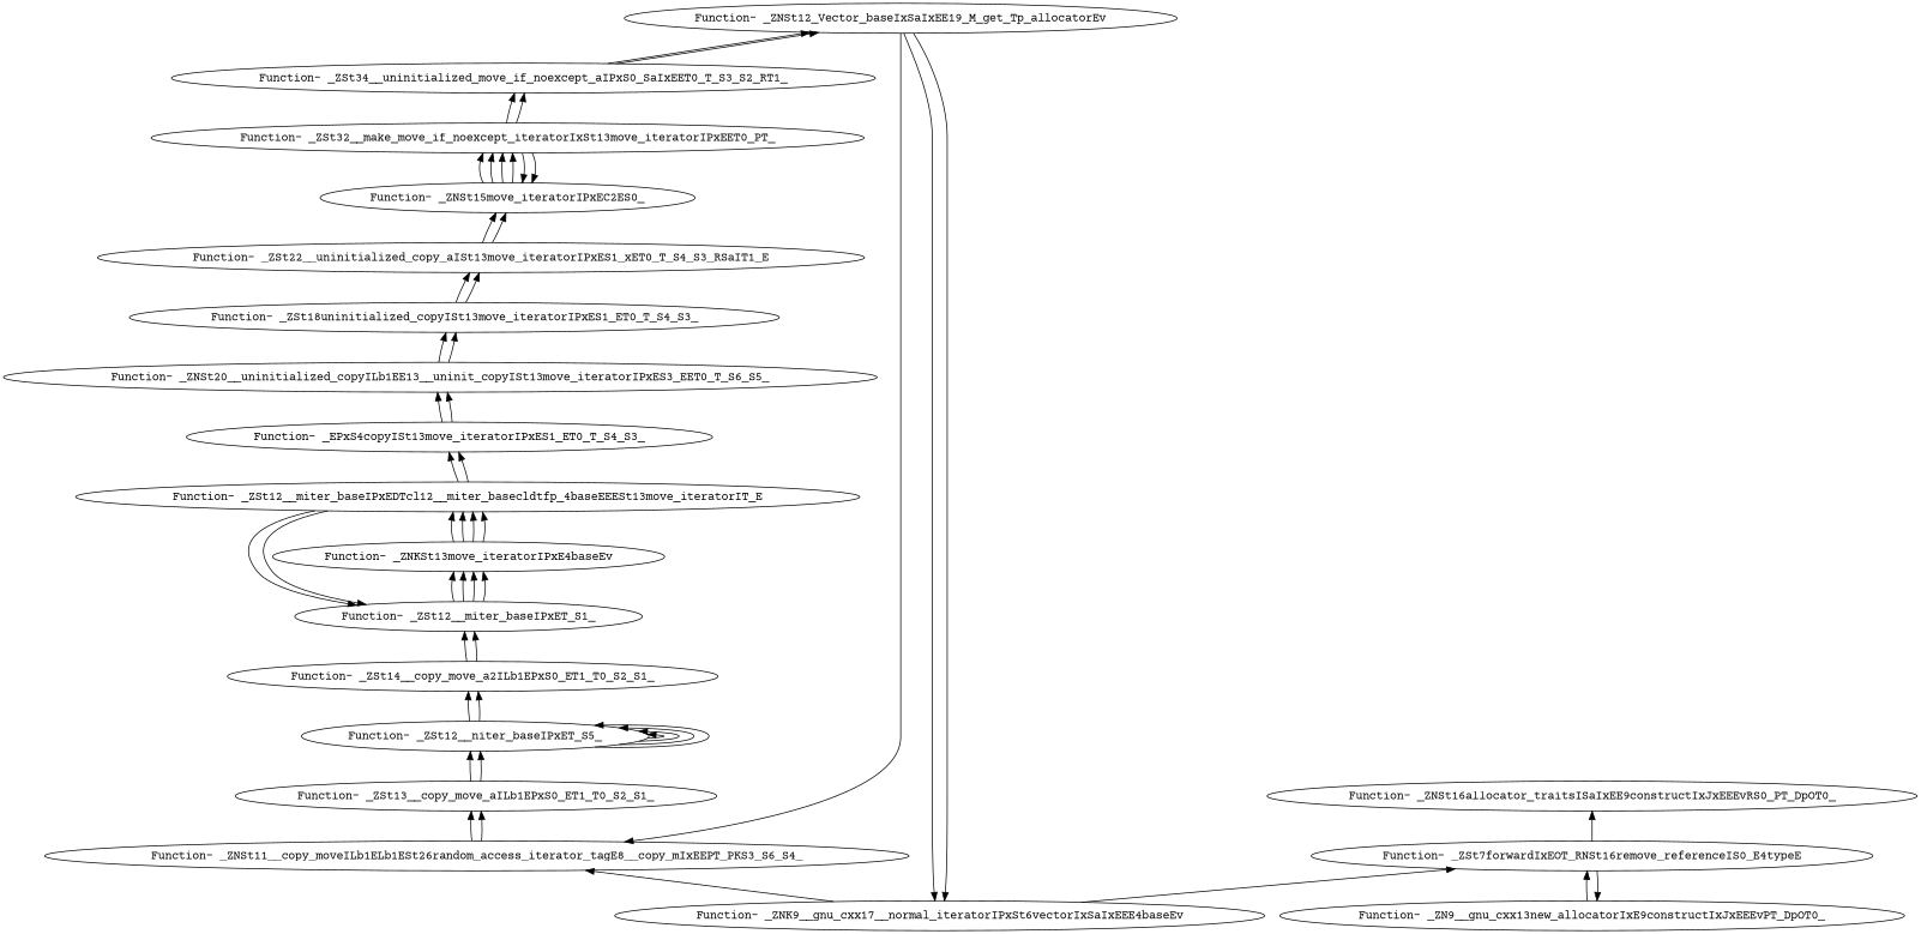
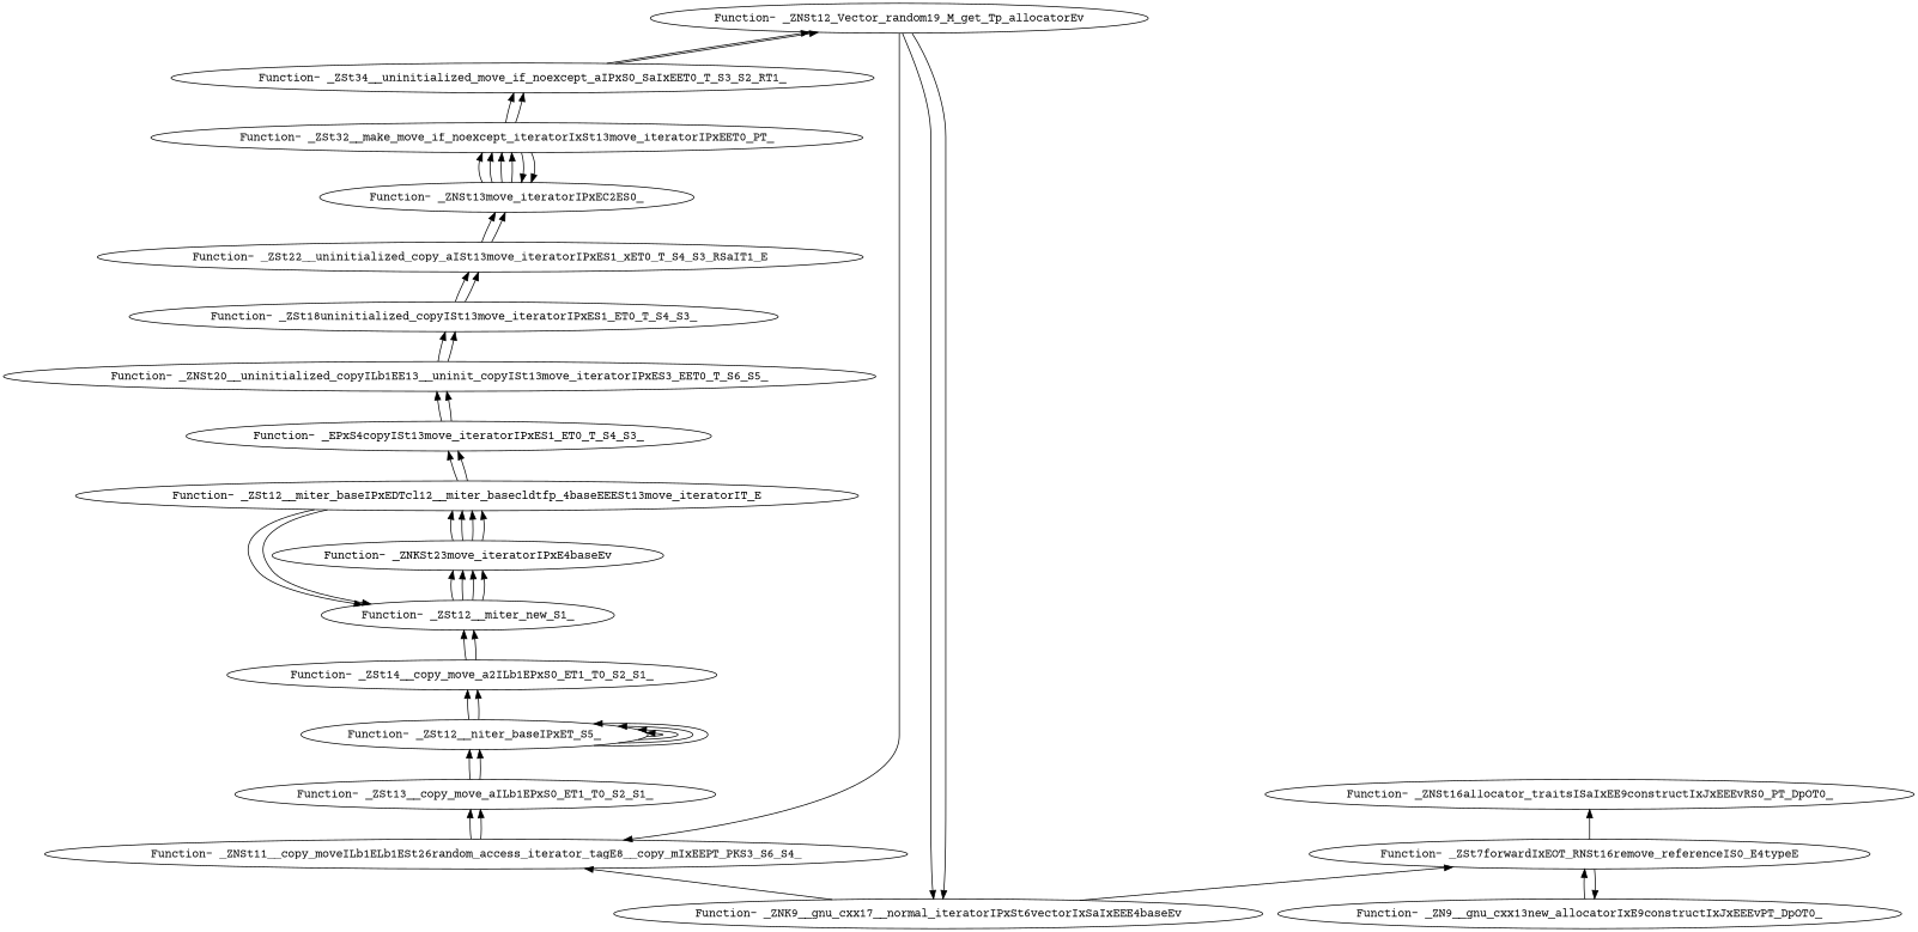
  digraph {
    fontname="Courier Prime"
    node [fontname="Courier Prime"]
    edge [dir=back fontname="Courier Prime"]
-   "Function- _ZNSt12_Vector_baseIxSaIxEE19_M_get_Tp_allocatorEv"
+   "Function- _ZNSt12_Vector_baseIxSaIxEE19_M_get_Tp_allocatorEv" [label="Function- _ZNSt12_Vector_random19_M_get_Tp_allocatorEv"]
    "Function- _ZSt34__uninitialized_move_if_noexcept_aIPxS0_SaIxEET0_T_S3_S2_RT1_"
    "Function- _ZSt32__make_move_if_noexcept_iteratorIxSt13move_iteratorIPxEET0_PT_"
    "Function- _ZNSt11__copy_moveILb1ELb1ESt26random_access_iterator_tagE8__copy_mIxEEPT_PKS3_S6_S4_"
    "Function- _ZNK9__gnu_cxx17__normal_iteratorIPxSt6vectorIxSaIxEEE4baseEv"
    "Function- _ZSt13__copy_move_aILb1EPxS0_ET1_T0_S2_S1_"
    n7 [label="Function- _ZSt12__niter_baseIPxET_S5_"]
    "Function- _ZSt14__copy_move_a2ILb1EPxS0_ET1_T0_S2_S1_"
-   "Function- _ZSt12__miter_baseIPxET_S1_"
+   "Function- _ZSt12__miter_baseIPxET_S1_" [label="Function- _ZSt12__miter_new_S1_"]
    "Function- _ZSt12__miter_baseIPxEDTcl12__miter_basecldtfp_4baseEEESt13move_iteratorIT_E"
-   "Function- _ZNKSt13move_iteratorIPxE4baseEv"
+   "Function- _ZNKSt13move_iteratorIPxE4baseEv" [label="Function- _ZNKSt23move_iteratorIPxE4baseEv"]
    n12 [label="Function- _EPxS4copyISt13move_iteratorIPxES1_ET0_T_S4_S3_"]
    "Function- _ZNSt20__uninitialized_copyILb1EE13__uninit_copyISt13move_iteratorIPxES3_EET0_T_S6_S5_"
    "Function- _ZSt18uninitialized_copyISt13move_iteratorIPxES1_ET0_T_S4_S3_"
    "Function- _ZSt22__uninitialized_copy_aISt13move_iteratorIPxES1_xET0_T_S4_S3_RSaIT1_E"
-   "Function- _ZNSt13move_iteratorIPxEC2ES0_" [label="Function- _ZNSt15move_iteratorIPxEC2ES0_"]
+   "Function- _ZNSt13move_iteratorIPxEC2ES0_"
    "Function- _ZSt7forwardIxEOT_RNSt16remove_referenceIS0_E4typeE"
    "Function- _ZN9__gnu_cxx13new_allocatorIxE9constructIxJxEEEvPT_DpOT0_"
    "Function- _ZNSt16allocator_traitsISaIxEE9constructIxJxEEEvRS0_PT_DpOT0_"
    "Function- _ZNSt12_Vector_baseIxSaIxEE19_M_get_Tp_allocatorEv" -> "Function- _ZSt34__uninitialized_move_if_noexcept_aIPxS0_SaIxEET0_T_S3_S2_RT1_"
    "Function- _ZNSt12_Vector_baseIxSaIxEE19_M_get_Tp_allocatorEv" -> "Function- _ZSt34__uninitialized_move_if_noexcept_aIPxS0_SaIxEET0_T_S3_S2_RT1_"
    "Function- _ZSt34__uninitialized_move_if_noexcept_aIPxS0_SaIxEET0_T_S3_S2_RT1_" -> "Function- _ZSt32__make_move_if_noexcept_iteratorIxSt13move_iteratorIPxEET0_PT_"
    "Function- _ZSt34__uninitialized_move_if_noexcept_aIPxS0_SaIxEET0_T_S3_S2_RT1_" -> "Function- _ZSt32__make_move_if_noexcept_iteratorIxSt13move_iteratorIPxEET0_PT_"
    "Function- _ZSt32__make_move_if_noexcept_iteratorIxSt13move_iteratorIPxEET0_PT_" -> "Function- _ZNSt13move_iteratorIPxEC2ES0_"
    "Function- _ZSt32__make_move_if_noexcept_iteratorIxSt13move_iteratorIPxEET0_PT_" -> "Function- _ZNSt13move_iteratorIPxEC2ES0_"
    "Function- _ZSt32__make_move_if_noexcept_iteratorIxSt13move_iteratorIPxEET0_PT_" -> "Function- _ZNSt13move_iteratorIPxEC2ES0_"
    "Function- _ZSt32__make_move_if_noexcept_iteratorIxSt13move_iteratorIPxEET0_PT_" -> "Function- _ZNSt13move_iteratorIPxEC2ES0_"
    "Function- _ZNSt11__copy_moveILb1ELb1ESt26random_access_iterator_tagE8__copy_mIxEEPT_PKS3_S6_S4_" -> "Function- _ZNSt12_Vector_baseIxSaIxEE19_M_get_Tp_allocatorEv"
    "Function- _ZNSt11__copy_moveILb1ELb1ESt26random_access_iterator_tagE8__copy_mIxEEPT_PKS3_S6_S4_" -> "Function- _ZNK9__gnu_cxx17__normal_iteratorIPxSt6vectorIxSaIxEEE4baseEv"
    "Function- _ZNK9__gnu_cxx17__normal_iteratorIPxSt6vectorIxSaIxEEE4baseEv" -> "Function- _ZNSt12_Vector_baseIxSaIxEE19_M_get_Tp_allocatorEv"
    "Function- _ZNK9__gnu_cxx17__normal_iteratorIPxSt6vectorIxSaIxEEE4baseEv" -> "Function- _ZNSt12_Vector_baseIxSaIxEE19_M_get_Tp_allocatorEv"
    "Function- _ZSt13__copy_move_aILb1EPxS0_ET1_T0_S2_S1_" -> "Function- _ZNSt11__copy_moveILb1ELb1ESt26random_access_iterator_tagE8__copy_mIxEEPT_PKS3_S6_S4_"
    "Function- _ZSt13__copy_move_aILb1EPxS0_ET1_T0_S2_S1_" -> "Function- _ZNSt11__copy_moveILb1ELb1ESt26random_access_iterator_tagE8__copy_mIxEEPT_PKS3_S6_S4_"
    n7 -> "Function- _ZSt13__copy_move_aILb1EPxS0_ET1_T0_S2_S1_"
    n7 -> "Function- _ZSt13__copy_move_aILb1EPxS0_ET1_T0_S2_S1_"
    n7 -> n7
    n7 -> n7
    n7 -> n7
    n7 -> n7
    "Function- _ZSt14__copy_move_a2ILb1EPxS0_ET1_T0_S2_S1_" -> n7
    "Function- _ZSt14__copy_move_a2ILb1EPxS0_ET1_T0_S2_S1_" -> n7
    "Function- _ZSt12__miter_baseIPxET_S1_" -> "Function- _ZSt14__copy_move_a2ILb1EPxS0_ET1_T0_S2_S1_"
    "Function- _ZSt12__miter_baseIPxET_S1_" -> "Function- _ZSt14__copy_move_a2ILb1EPxS0_ET1_T0_S2_S1_"
    "Function- _ZSt12__miter_baseIPxET_S1_" -> "Function- _ZSt12__miter_baseIPxEDTcl12__miter_basecldtfp_4baseEEESt13move_iteratorIT_E"
    "Function- _ZSt12__miter_baseIPxET_S1_" -> "Function- _ZSt12__miter_baseIPxEDTcl12__miter_basecldtfp_4baseEEESt13move_iteratorIT_E"
    "Function- _ZSt12__miter_baseIPxEDTcl12__miter_basecldtfp_4baseEEESt13move_iteratorIT_E" -> "Function- _ZNKSt13move_iteratorIPxE4baseEv"
    "Function- _ZSt12__miter_baseIPxEDTcl12__miter_basecldtfp_4baseEEESt13move_iteratorIT_E" -> "Function- _ZNKSt13move_iteratorIPxE4baseEv"
    "Function- _ZSt12__miter_baseIPxEDTcl12__miter_basecldtfp_4baseEEESt13move_iteratorIT_E" -> "Function- _ZNKSt13move_iteratorIPxE4baseEv"
    "Function- _ZSt12__miter_baseIPxEDTcl12__miter_basecldtfp_4baseEEESt13move_iteratorIT_E" -> "Function- _ZNKSt13move_iteratorIPxE4baseEv"
    "Function- _ZNKSt13move_iteratorIPxE4baseEv" -> "Function- _ZSt12__miter_baseIPxET_S1_"
    "Function- _ZNKSt13move_iteratorIPxE4baseEv" -> "Function- _ZSt12__miter_baseIPxET_S1_"
    "Function- _ZNKSt13move_iteratorIPxE4baseEv" -> "Function- _ZSt12__miter_baseIPxET_S1_"
    "Function- _ZNKSt13move_iteratorIPxE4baseEv" -> "Function- _ZSt12__miter_baseIPxET_S1_"
    n12 -> "Function- _ZSt12__miter_baseIPxEDTcl12__miter_basecldtfp_4baseEEESt13move_iteratorIT_E"
    n12 -> "Function- _ZSt12__miter_baseIPxEDTcl12__miter_basecldtfp_4baseEEESt13move_iteratorIT_E"
    "Function- _ZNSt20__uninitialized_copyILb1EE13__uninit_copyISt13move_iteratorIPxES3_EET0_T_S6_S5_" -> n12
    "Function- _ZNSt20__uninitialized_copyILb1EE13__uninit_copyISt13move_iteratorIPxES3_EET0_T_S6_S5_" -> n12
    "Function- _ZSt18uninitialized_copyISt13move_iteratorIPxES1_ET0_T_S4_S3_" -> "Function- _ZNSt20__uninitialized_copyILb1EE13__uninit_copyISt13move_iteratorIPxES3_EET0_T_S6_S5_"
    "Function- _ZSt18uninitialized_copyISt13move_iteratorIPxES1_ET0_T_S4_S3_" -> "Function- _ZNSt20__uninitialized_copyILb1EE13__uninit_copyISt13move_iteratorIPxES3_EET0_T_S6_S5_"
    "Function- _ZSt22__uninitialized_copy_aISt13move_iteratorIPxES1_xET0_T_S4_S3_RSaIT1_E" -> "Function- _ZSt18uninitialized_copyISt13move_iteratorIPxES1_ET0_T_S4_S3_"
    "Function- _ZSt22__uninitialized_copy_aISt13move_iteratorIPxES1_xET0_T_S4_S3_RSaIT1_E" -> "Function- _ZSt18uninitialized_copyISt13move_iteratorIPxES1_ET0_T_S4_S3_"
    "Function- _ZNSt13move_iteratorIPxEC2ES0_" -> "Function- _ZSt32__make_move_if_noexcept_iteratorIxSt13move_iteratorIPxEET0_PT_"
    "Function- _ZNSt13move_iteratorIPxEC2ES0_" -> "Function- _ZSt32__make_move_if_noexcept_iteratorIxSt13move_iteratorIPxEET0_PT_"
    "Function- _ZNSt13move_iteratorIPxEC2ES0_" -> "Function- _ZSt22__uninitialized_copy_aISt13move_iteratorIPxES1_xET0_T_S4_S3_RSaIT1_E"
    "Function- _ZNSt13move_iteratorIPxEC2ES0_" -> "Function- _ZSt22__uninitialized_copy_aISt13move_iteratorIPxES1_xET0_T_S4_S3_RSaIT1_E"
    "Function- _ZSt7forwardIxEOT_RNSt16remove_referenceIS0_E4typeE" -> "Function- _ZNK9__gnu_cxx17__normal_iteratorIPxSt6vectorIxSaIxEEE4baseEv"
    "Function- _ZSt7forwardIxEOT_RNSt16remove_referenceIS0_E4typeE" -> "Function- _ZN9__gnu_cxx13new_allocatorIxE9constructIxJxEEEvPT_DpOT0_"
    "Function- _ZN9__gnu_cxx13new_allocatorIxE9constructIxJxEEEvPT_DpOT0_" -> "Function- _ZSt7forwardIxEOT_RNSt16remove_referenceIS0_E4typeE"
    "Function- _ZNSt16allocator_traitsISaIxEE9constructIxJxEEEvRS0_PT_DpOT0_" -> "Function- _ZSt7forwardIxEOT_RNSt16remove_referenceIS0_E4typeE"
  }
